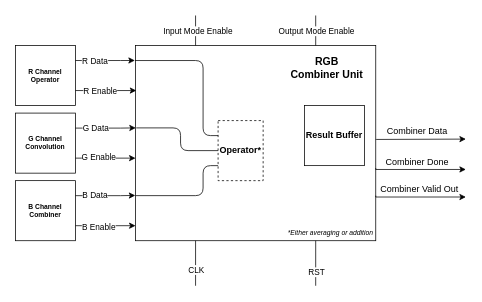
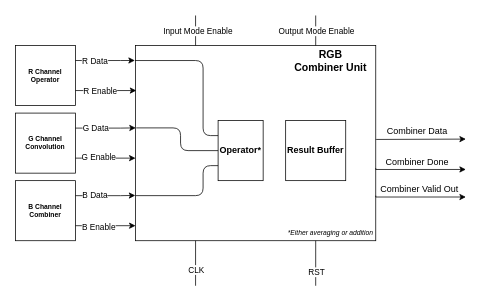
  <mxCell id="0" />
  <mxCell id="1" parent="0" />
  <mxCell id="2" style="edgeStyle=orthogonalEdgeStyle;rounded=0;orthogonalLoop=1;jettySize=auto;html=1;exitX=1;exitY=0.5;exitDx=0;exitDy=0;" parent="1" edge="1"><mxGeometry relative="1" as="geometry"><mxPoint x="620" y="184.66" as="targetPoint" /><mxPoint x="500" y="185.08" as="sourcePoint" /><Array as="points"><mxPoint x="501" y="185.08" /></Array></mxGeometry></mxCell>
  <mxCell id="3" value="Combiner Data" style="edgeLabel;html=1;align=center;verticalAlign=middle;resizable=0;points=[];fontSize=12;" parent="2" vertex="1" connectable="0"><mxGeometry x="-0.268" y="2" relative="1" as="geometry"><mxPoint x="11" y="-8" as="offset" /></mxGeometry></mxCell>
  <mxCell id="4" value="" style="rounded=0;whiteSpace=wrap;html=1;fillColor=none;fontSize=16;" parent="1" vertex="1"><mxGeometry x="180" y="60" width="320" height="260" as="geometry" /></mxCell>
  <mxCell id="5" style="edgeStyle=orthogonalEdgeStyle;rounded=0;orthogonalLoop=1;jettySize=auto;html=1;entryX=0.001;entryY=0.422;entryDx=0;entryDy=0;entryPerimeter=0;" parent="1" edge="1" target="4"><mxGeometry relative="1" as="geometry"><mxPoint x="178.08" y="169.92" as="targetPoint" /><mxPoint x="100" y="170" as="sourcePoint" /><Array as="points"><mxPoint x="160" y="170" /></Array></mxGeometry></mxCell>
  <mxCell id="6" value="G Data" style="edgeLabel;html=1;align=center;verticalAlign=middle;resizable=0;points=[];" vertex="1" connectable="0" parent="5"><mxGeometry x="-0.279" relative="1" as="geometry"><mxPoint x="-3" as="offset" /></mxGeometry></mxCell>
  <mxCell id="7" style="edgeStyle=orthogonalEdgeStyle;rounded=0;orthogonalLoop=1;jettySize=auto;html=1;entryX=0;entryY=0.25;entryDx=0;entryDy=0;" parent="1" edge="1"><mxGeometry relative="1" as="geometry"><mxPoint x="180" y="210" as="targetPoint" /><mxPoint x="100" y="210" as="sourcePoint" /></mxGeometry></mxCell>
  <mxCell id="8" value="G Enable" style="edgeLabel;html=1;align=center;verticalAlign=middle;resizable=0;points=[];" vertex="1" connectable="0" parent="7"><mxGeometry x="-0.154" y="2" relative="1" as="geometry"><mxPoint x="-4" as="offset" /></mxGeometry></mxCell>
  <mxCell id="9" style="edgeStyle=orthogonalEdgeStyle;rounded=0;orthogonalLoop=1;jettySize=auto;html=1;entryX=-0.001;entryY=0.768;entryDx=0;entryDy=0;entryPerimeter=0;" parent="1" edge="1" target="4"><mxGeometry relative="1" as="geometry"><mxPoint x="178" y="260" as="targetPoint" /><mxPoint x="100" y="260" as="sourcePoint" /><Array as="points"><mxPoint x="160" y="260" /></Array></mxGeometry></mxCell>
  <mxCell id="10" value="B Data" style="edgeLabel;html=1;align=center;verticalAlign=middle;resizable=0;points=[];" vertex="1" connectable="0" parent="9"><mxGeometry x="-0.162" y="2" relative="1" as="geometry"><mxPoint x="-8" as="offset" /></mxGeometry></mxCell>
  <mxCell id="11" style="edgeStyle=orthogonalEdgeStyle;rounded=0;orthogonalLoop=1;jettySize=auto;html=1;entryX=0;entryY=0.25;entryDx=0;entryDy=0;" parent="1" edge="1"><mxGeometry relative="1" as="geometry"><mxPoint x="180" y="300" as="targetPoint" /><mxPoint x="100" y="300" as="sourcePoint" /></mxGeometry></mxCell>
  <mxCell id="12" value="B Enable" style="edgeLabel;html=1;align=center;verticalAlign=middle;resizable=0;points=[];" vertex="1" connectable="0" parent="11"><mxGeometry x="-0.239" y="-1" relative="1" as="geometry"><mxPoint as="offset" /></mxGeometry></mxCell>
  <mxCell id="13" style="edgeStyle=orthogonalEdgeStyle;rounded=0;orthogonalLoop=1;jettySize=auto;html=1;entryX=-0.012;entryY=0.083;entryDx=0;entryDy=0;entryPerimeter=0;" parent="1" edge="1"><mxGeometry relative="1" as="geometry"><mxPoint x="179.08" y="79.92" as="targetPoint" /><mxPoint x="100" y="80" as="sourcePoint" /><Array as="points"><mxPoint x="160" y="80" /><mxPoint x="160" y="80" /></Array></mxGeometry></mxCell>
  <mxCell id="14" value="R Data" style="edgeLabel;html=1;align=center;verticalAlign=middle;resizable=0;points=[];" vertex="1" connectable="0" parent="13"><mxGeometry x="-0.36" y="3" relative="1" as="geometry"><mxPoint y="3" as="offset" /></mxGeometry></mxCell>
  <mxCell id="15" style="edgeStyle=orthogonalEdgeStyle;rounded=0;orthogonalLoop=1;jettySize=auto;html=1;entryX=0;entryY=0.25;entryDx=0;entryDy=0;" parent="1" edge="1"><mxGeometry relative="1" as="geometry"><mxPoint x="181" y="120" as="targetPoint" /><mxPoint x="100" y="120" as="sourcePoint" /></mxGeometry></mxCell>
  <mxCell id="16" value="R Enable" style="edgeLabel;html=1;align=center;verticalAlign=middle;resizable=0;points=[];" vertex="1" connectable="0" parent="15"><mxGeometry x="-0.206" relative="1" as="geometry"><mxPoint as="offset" /></mxGeometry></mxCell>
- <mxCell id="17" value="RGB Combiner Unit" style="text;html=1;strokeColor=none;fillColor=none;align=center;verticalAlign=middle;whiteSpace=wrap;rounded=0;fontStyle=1;fontSize=14;" vertex="1" parent="1"><mxGeometry x="385" y="80" width="100" height="20" as="geometry" /></mxCell>
- <mxCell id="18" value="Result Buffer" style="whiteSpace=wrap;html=1;aspect=fixed;fillColor=none;fontStyle=1" vertex="1" parent="1"><mxGeometry x="405" y="140" width="80" height="80" as="geometry" /></mxCell>
+ <mxCell id="17" value="RGB Combiner Unit" style="text;html=1;strokeColor=none;fillColor=none;align=center;verticalAlign=middle;whiteSpace=wrap;rounded=0;fontStyle=1;fontSize=14;" vertex="1" parent="1"><mxGeometry x="390" y="70" width="100" height="20" as="geometry" /></mxCell>
+ <mxCell id="18" value="Result Buffer" style="whiteSpace=wrap;html=1;aspect=fixed;fillColor=none;fontStyle=1" vertex="1" parent="1"><mxGeometry x="380" y="160" width="80" height="80" as="geometry" /></mxCell>
  <mxCell id="19" style="edgeStyle=orthogonalEdgeStyle;rounded=0;orthogonalLoop=1;jettySize=auto;html=1;exitX=1;exitY=0.647;exitDx=0;exitDy=0;exitPerimeter=0;" edge="1" parent="1"><mxGeometry relative="1" as="geometry"><mxPoint x="620" y="225.08" as="targetPoint" /><mxPoint x="500" y="223.3" as="sourcePoint" /><Array as="points"><mxPoint x="500" y="225.08" /></Array></mxGeometry></mxCell>
  <mxCell id="20" value="Combiner Done" style="edgeLabel;html=1;align=center;verticalAlign=middle;resizable=0;points=[];fontSize=12;" vertex="1" connectable="0" parent="19"><mxGeometry x="-0.268" y="2" relative="1" as="geometry"><mxPoint x="11" y="-8" as="offset" /></mxGeometry></mxCell>
  <mxCell id="21" value="" style="endArrow=none;html=1;exitX=-0.003;exitY=0.077;exitDx=0;exitDy=0;exitPerimeter=0;entryX=0;entryY=0.25;entryDx=0;entryDy=0;edgeStyle=elbowEdgeStyle;" edge="1" parent="1" source="4" target="24"><mxGeometry width="50" height="50" relative="1" as="geometry"><mxPoint x="200" y="130" as="sourcePoint" /><mxPoint x="250" y="80" as="targetPoint" /><Array as="points"><mxPoint x="270" y="130" /></Array></mxGeometry></mxCell>
  <mxCell id="22" value="" style="endArrow=none;html=1;exitX=0.003;exitY=0.422;exitDx=0;exitDy=0;exitPerimeter=0;edgeStyle=elbowEdgeStyle;entryX=0;entryY=0.5;entryDx=0;entryDy=0;" edge="1" parent="1" source="4" target="24"><mxGeometry width="50" height="50" relative="1" as="geometry"><mxPoint x="190" y="250" as="sourcePoint" /><mxPoint x="240" y="200" as="targetPoint" /><Array as="points"><mxPoint x="240" y="190" /></Array></mxGeometry></mxCell>
  <mxCell id="23" value="" style="endArrow=none;html=1;exitX=0;exitY=0.769;exitDx=0;exitDy=0;exitPerimeter=0;entryX=0;entryY=0.75;entryDx=0;entryDy=0;edgeStyle=elbowEdgeStyle;" edge="1" parent="1" source="4" target="24"><mxGeometry width="50" height="50" relative="1" as="geometry"><mxPoint x="250" y="290" as="sourcePoint" /><mxPoint x="300" y="240" as="targetPoint" /><Array as="points"><mxPoint x="270" y="240" /></Array></mxGeometry></mxCell>
- <mxCell id="24" value="Operator*" style="rounded=0;whiteSpace=wrap;html=1;fillColor=none;fontStyle=1;dashed=1;" vertex="1" parent="1"><mxGeometry x="290" y="160" width="60" height="80" as="geometry" /></mxCell>
+ <mxCell id="24" value="Operator*" style="rounded=0;whiteSpace=wrap;html=1;fillColor=none;fontStyle=1" vertex="1" parent="1"><mxGeometry x="290" y="160" width="60" height="80" as="geometry" /></mxCell>
  <mxCell id="25" value="" style="endArrow=none;html=1;entryX=0.25;entryY=1;entryDx=0;entryDy=0;" edge="1" parent="1" target="4"><mxGeometry width="50" height="50" relative="1" as="geometry"><mxPoint x="260" y="380" as="sourcePoint" /><mxPoint x="300" y="340" as="targetPoint" /></mxGeometry></mxCell>
  <mxCell id="26" value="CLK" style="edgeLabel;html=1;align=center;verticalAlign=middle;resizable=0;points=[];" vertex="1" connectable="0" parent="25"><mxGeometry x="-0.275" relative="1" as="geometry"><mxPoint as="offset" /></mxGeometry></mxCell>
  <mxCell id="27" value="" style="endArrow=none;html=1;entryX=0.75;entryY=1;entryDx=0;entryDy=0;" edge="1" parent="1" target="4"><mxGeometry width="50" height="50" relative="1" as="geometry"><mxPoint x="420" y="380" as="sourcePoint" /><mxPoint x="440" y="340" as="targetPoint" /></mxGeometry></mxCell>
  <mxCell id="28" value="RST" style="edgeLabel;html=1;align=center;verticalAlign=middle;resizable=0;points=[];" vertex="1" connectable="0" parent="27"><mxGeometry x="-0.354" relative="1" as="geometry"><mxPoint as="offset" /></mxGeometry></mxCell>
  <mxCell id="29" value="" style="endArrow=none;html=1;exitX=0.25;exitY=0;exitDx=0;exitDy=0;" edge="1" parent="1" source="4"><mxGeometry width="50" height="50" relative="1" as="geometry"><mxPoint x="310" y="50" as="sourcePoint" /><mxPoint x="260" y="20" as="targetPoint" /></mxGeometry></mxCell>
  <mxCell id="30" value="Input Mode Enable" style="edgeLabel;html=1;align=center;verticalAlign=middle;resizable=0;points=[];" vertex="1" connectable="0" parent="29"><mxGeometry x="-0.364" y="-2" relative="1" as="geometry"><mxPoint y="-7" as="offset" /></mxGeometry></mxCell>
  <mxCell id="31" value="" style="endArrow=none;html=1;exitX=0.75;exitY=0;exitDx=0;exitDy=0;" edge="1" parent="1" source="4"><mxGeometry width="50" height="50" relative="1" as="geometry"><mxPoint x="370" y="60" as="sourcePoint" /><mxPoint x="420" y="20" as="targetPoint" /></mxGeometry></mxCell>
  <mxCell id="32" value="Output Mode Enable" style="edgeLabel;html=1;align=center;verticalAlign=middle;resizable=0;points=[];" vertex="1" connectable="0" parent="31"><mxGeometry x="-0.245" relative="1" as="geometry"><mxPoint y="-5" as="offset" /></mxGeometry></mxCell>
  <mxCell id="33" value="&lt;i style=&quot;font-size: 9px;&quot;&gt;*Either averaging or addition&lt;/i&gt;" style="text;html=1;strokeColor=none;fillColor=none;align=center;verticalAlign=middle;whiteSpace=wrap;rounded=0;fontSize=9;" vertex="1" parent="1"><mxGeometry x="380" y="300" width="120" height="20" as="geometry" /></mxCell>
  <mxCell id="34" value="R Channel Operator" style="whiteSpace=wrap;html=1;aspect=fixed;fontSize=9;fillColor=none;fontStyle=1" vertex="1" parent="1"><mxGeometry x="20" y="60" width="80" height="80" as="geometry" /></mxCell>
  <mxCell id="35" value="G Channel Convolution" style="whiteSpace=wrap;html=1;aspect=fixed;fontSize=9;fillColor=none;fontStyle=1" vertex="1" parent="1"><mxGeometry x="20" y="150" width="80" height="80" as="geometry" /></mxCell>
  <mxCell id="36" value="B Channel Combiner" style="whiteSpace=wrap;html=1;aspect=fixed;fontSize=9;fillColor=none;fontStyle=1" vertex="1" parent="1"><mxGeometry x="20" y="240" width="80" height="80" as="geometry" /></mxCell>
  <mxCell id="37" style="edgeStyle=orthogonalEdgeStyle;rounded=0;orthogonalLoop=1;jettySize=auto;html=1;exitX=1;exitY=0.647;exitDx=0;exitDy=0;exitPerimeter=0;" edge="1" parent="1"><mxGeometry relative="1" as="geometry"><mxPoint x="620" y="261.78" as="targetPoint" /><mxPoint x="500" y="260" as="sourcePoint" /><Array as="points"><mxPoint x="500" y="261.78" /></Array></mxGeometry></mxCell>
  <mxCell id="38" value="Combiner Valid Out" style="edgeLabel;html=1;align=center;verticalAlign=middle;resizable=0;points=[];fontSize=12;" vertex="1" connectable="0" parent="37"><mxGeometry x="-0.268" y="2" relative="1" as="geometry"><mxPoint x="14" y="-8" as="offset" /></mxGeometry></mxCell>
